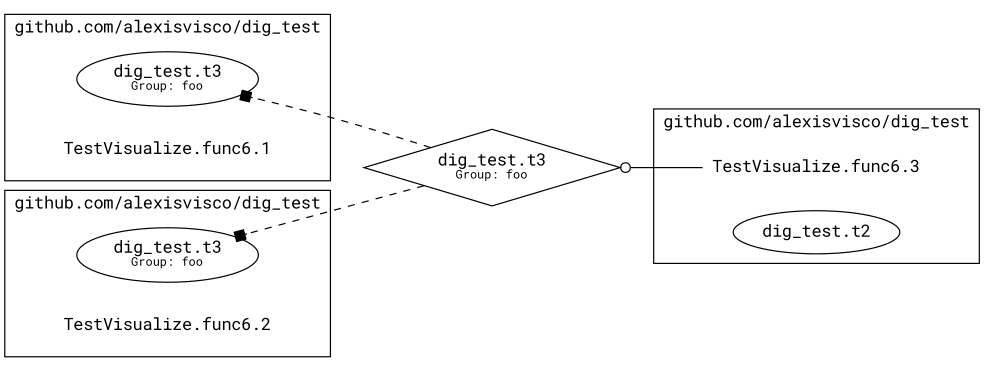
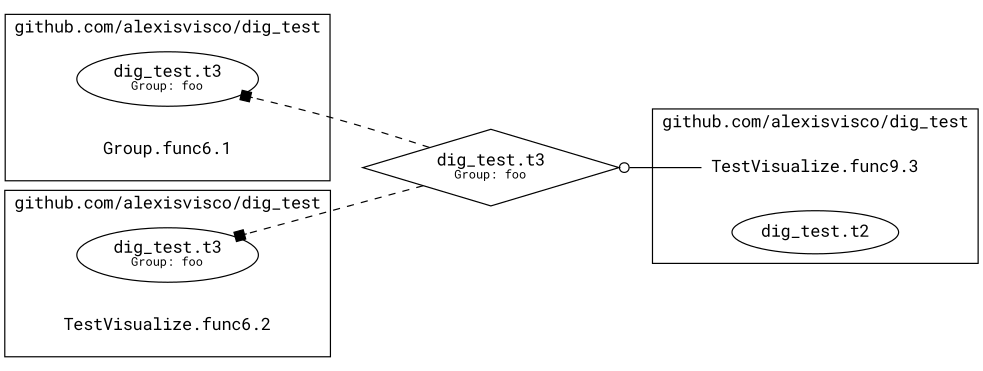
  digraph {
    compound=true
    fontname="Roboto Mono"
    rankdir=RL
    node [fontname="Roboto Mono"]
    edge [arrowhead=box fontname="Roboto Mono" style=dashed]
    n1 [label=<dig_test.t3<BR /><FONT POINT-SIZE="10">Group: foo</FONT>>]
-   n2 [color=darkorange label="TestVisualize.func6.1" shape=plaintext]
+   n2 [color=darkorange label="Group.func6.1" shape=plaintext]
    n3 [label=<dig_test.t3<BR /><FONT POINT-SIZE="10">Group: foo</FONT>>]
    n4 [color=black label="TestVisualize.func6.2" shape=plaintext]
-   n5 [color=black label="TestVisualize.func6.3" shape=plaintext]
+   n5 [color=black label="TestVisualize.func9.3" shape=plaintext]
    n6 [color=black label="dig_test.t2"]
    n7 [label=<dig_test.t3<BR /><FONT POINT-SIZE="10">Group: foo</FONT>> shape=diamond]
    subgraph cluster_1 {
      label="github.com/alexisvisco/dig_test"
      n1
      n2
    }
    subgraph cluster_2 {
      label="github.com/alexisvisco/dig_test"
      n3
      n4
    }
    subgraph cluster_3 {
      label="github.com/alexisvisco/dig_test"
      n5
      n6
    }
    n5 -> n7 [arrowhead=odot style=solid]
    n7 -> n1
    n7 -> n3
  }
